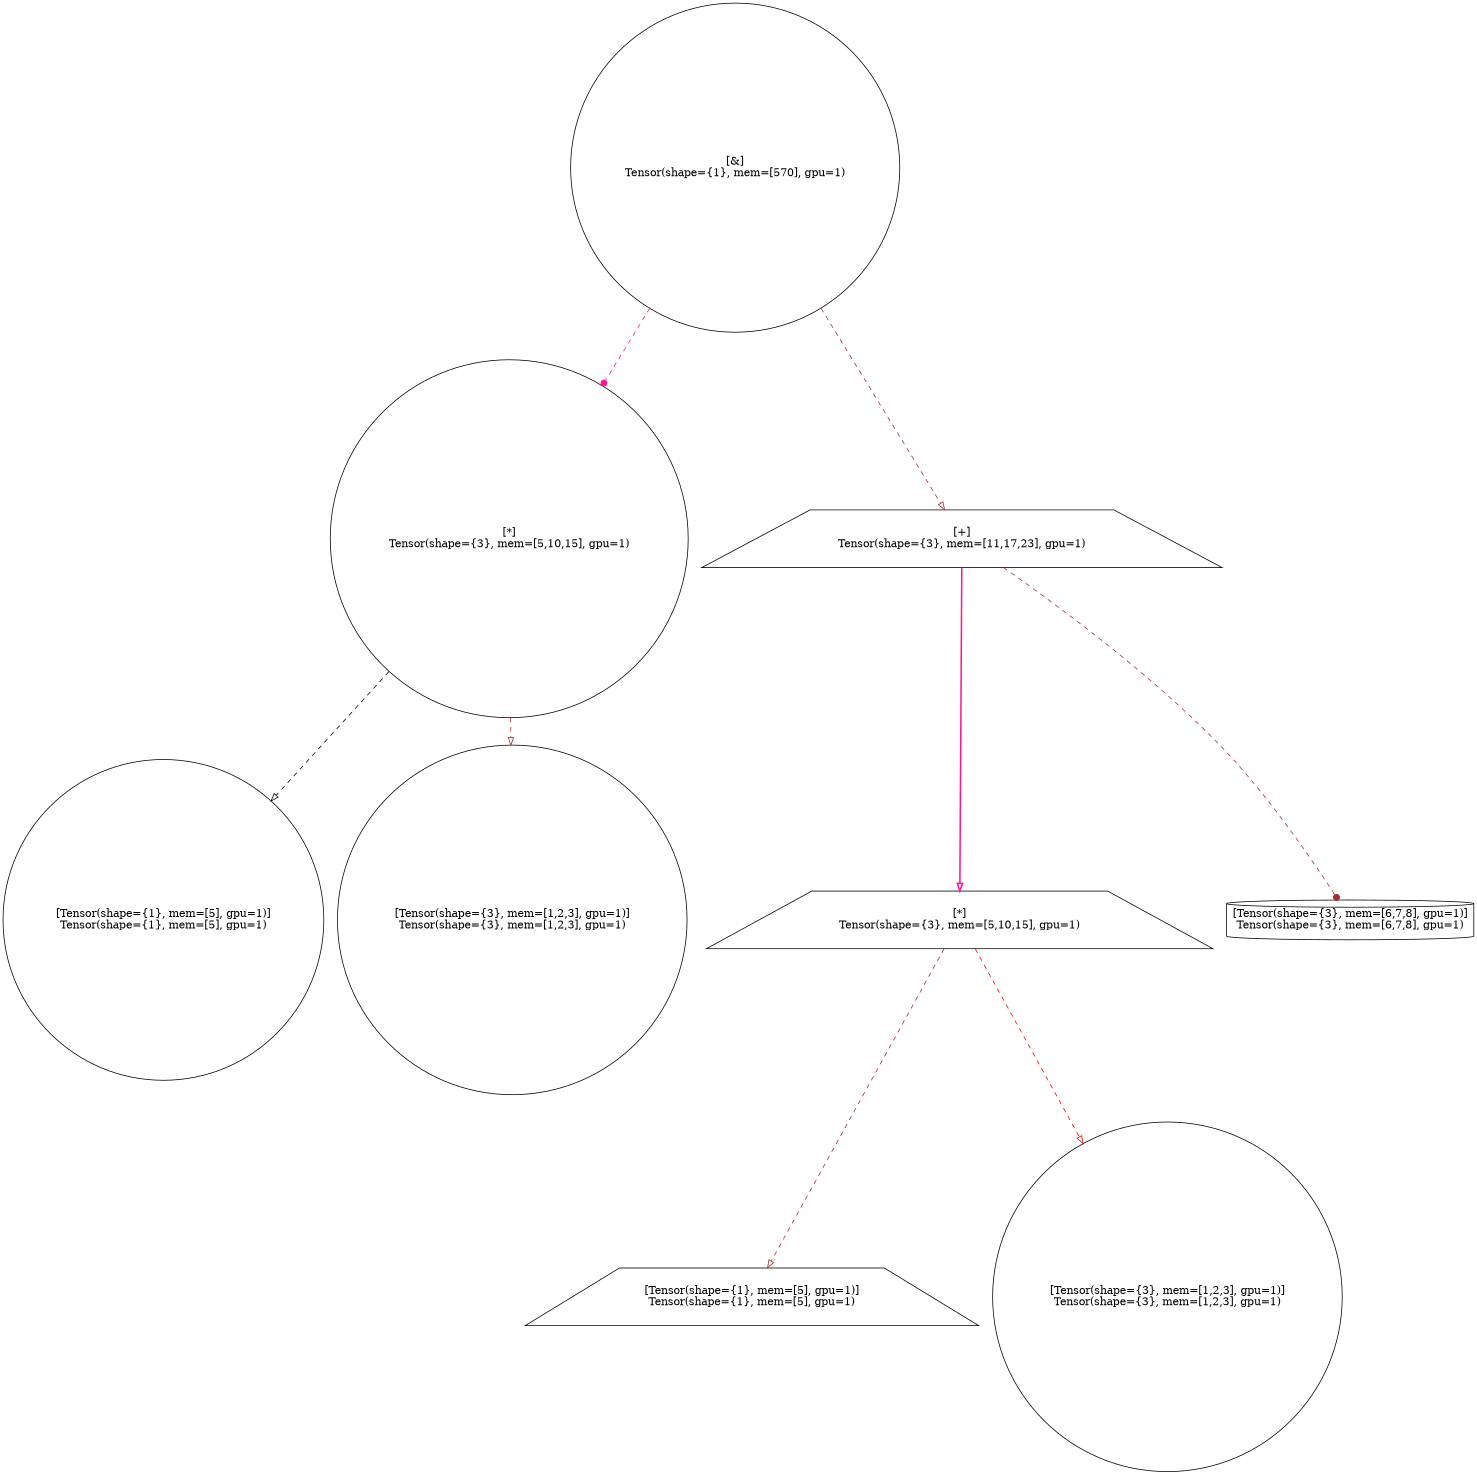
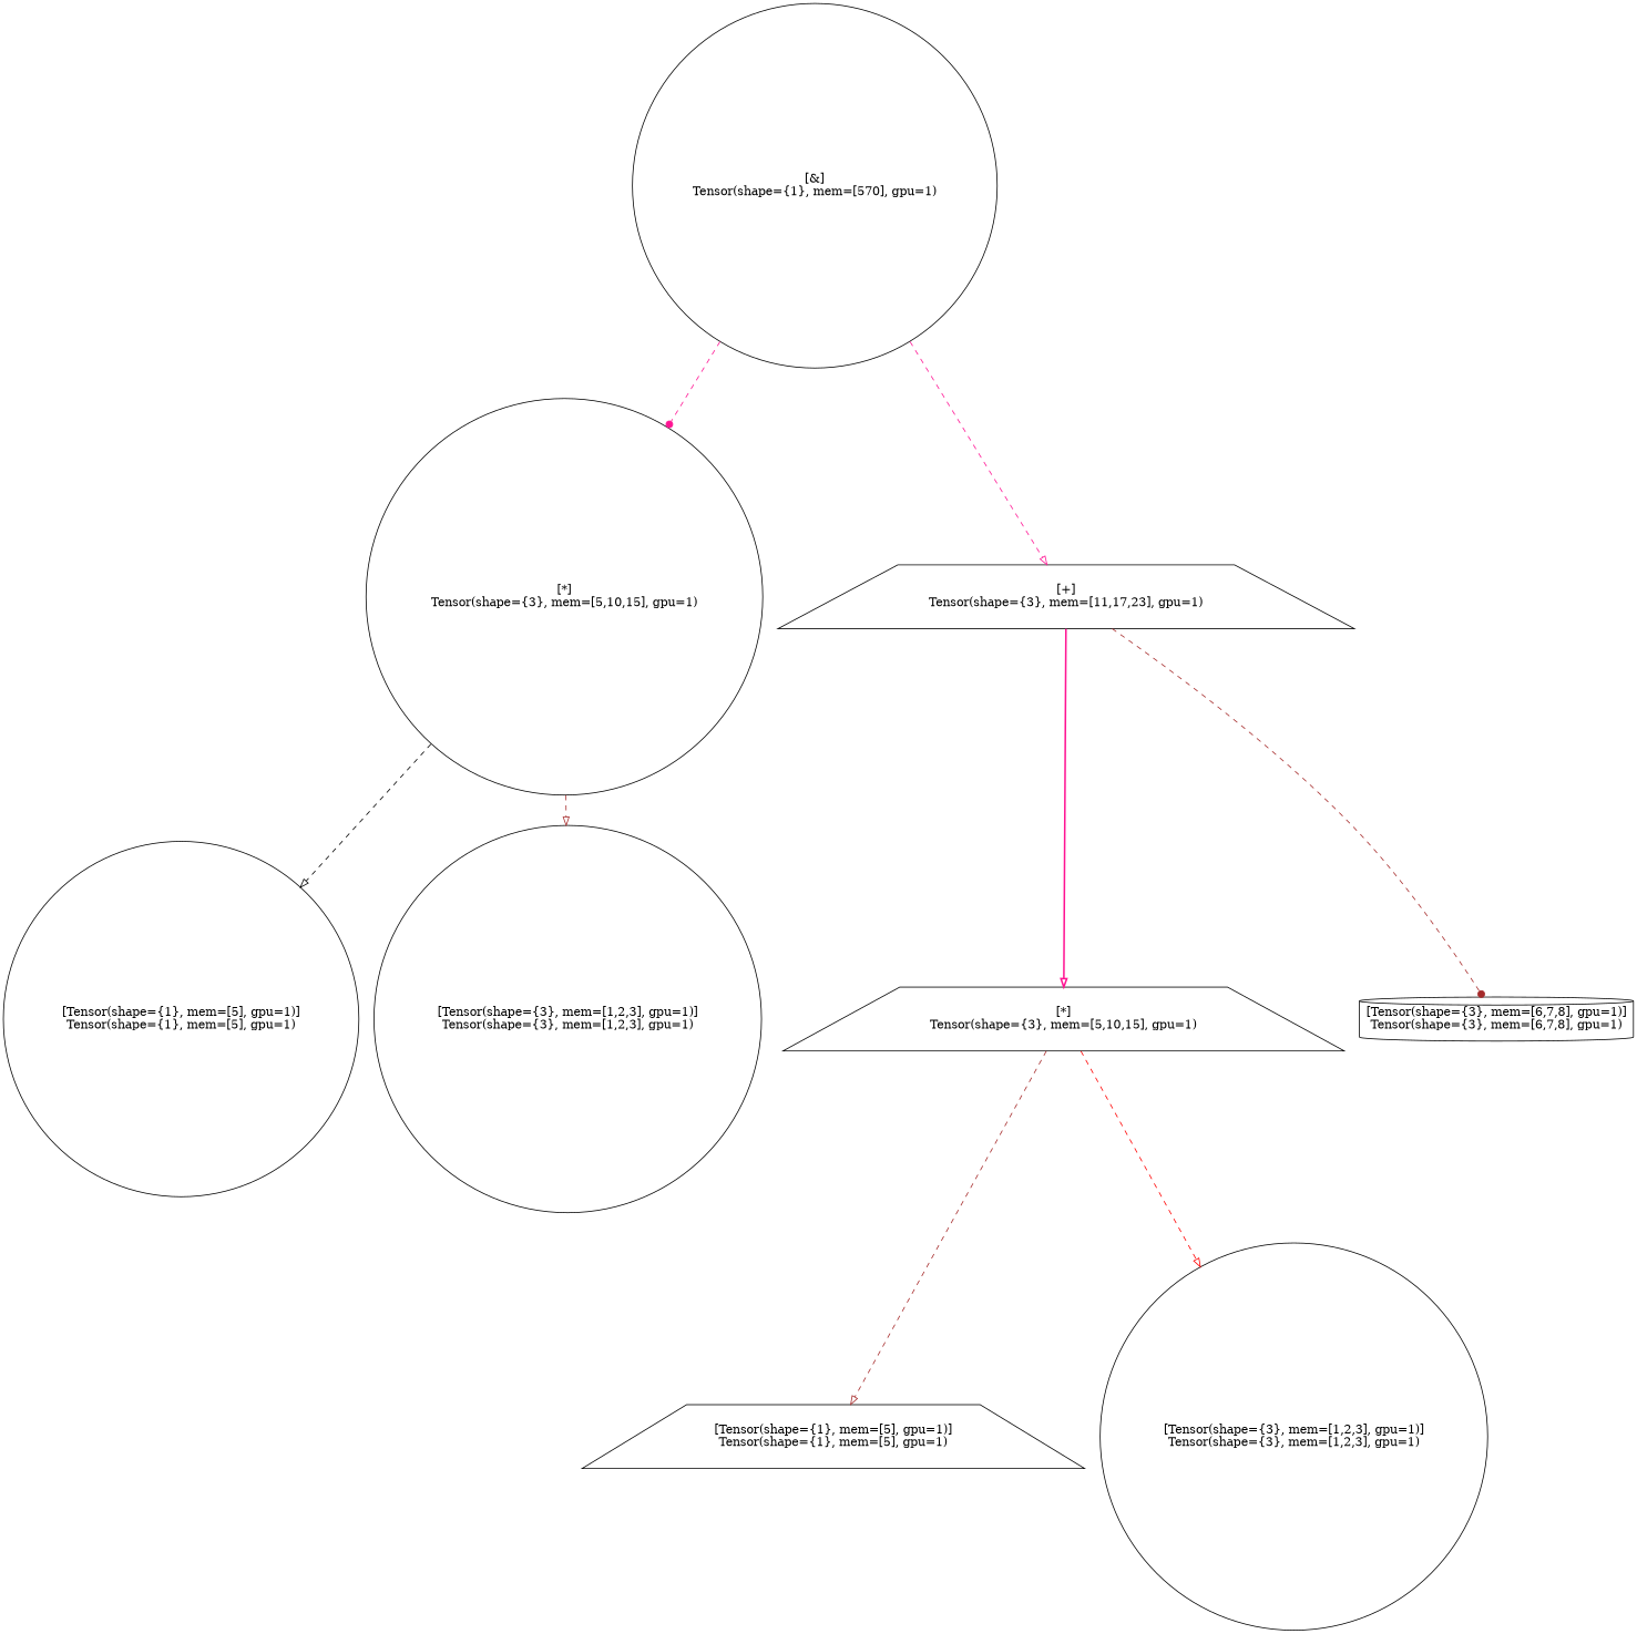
  digraph {
    node [shape=circle]
    edge [color=deeppink style=dashed arrowhead=onormal]
    n1 [label="[&]\nTensor(shape={1}, mem=[570], gpu=1)"]
    n2 [label="[*]\nTensor(shape={3}, mem=[5,10,15], gpu=1)"]
    n3 [label="[+]\nTensor(shape={3}, mem=[11,17,23], gpu=1)" shape=trapezium]
    n4 [label="[Tensor(shape={1}, mem=[5], gpu=1)]\nTensor(shape={1}, mem=[5], gpu=1)"]
    n5 [label="[Tensor(shape={3}, mem=[1,2,3], gpu=1)]\nTensor(shape={3}, mem=[1,2,3], gpu=1)"]
    n6 [label="[*]\nTensor(shape={3}, mem=[5,10,15], gpu=1)" shape=trapezium]
    n7 [label="[Tensor(shape={3}, mem=[6,7,8], gpu=1)]\nTensor(shape={3}, mem=[6,7,8], gpu=1)" shape=cylinder]
    n8 [label="[Tensor(shape={1}, mem=[5], gpu=1)]\nTensor(shape={1}, mem=[5], gpu=1)" shape=trapezium]
    n9 [label="[Tensor(shape={3}, mem=[1,2,3], gpu=1)]\nTensor(shape={3}, mem=[1,2,3], gpu=1)"]
    n1 -> n2 [arrowhead=dot]
-   n1 -> n3 [color=brown]
+   n1 -> n3
    n2 -> n4 [color=black]
    n2 -> n5 [color=brown]
    n3 -> n6 [style=bold]
    n3 -> n7 [color=brown arrowhead=dot]
    n6 -> n8 [color=brown]
    n6 -> n9 [color=red]
  }
